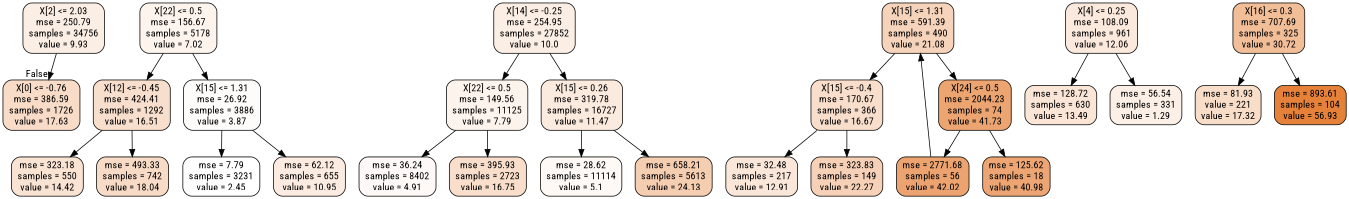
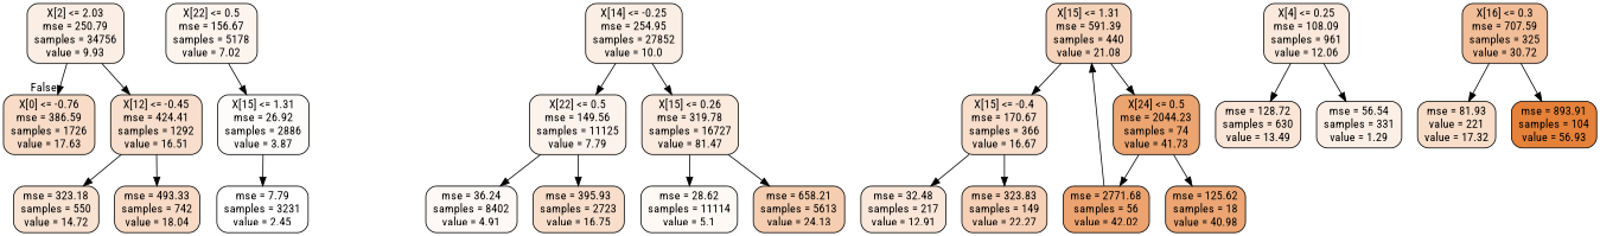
  digraph {
    fontname="Roboto Condensed"
    node [color=black fillcolor="#fbeee4" fontname="Roboto Condensed" shape=box style="filled, rounded"]
    edge [fontname="Roboto Condensed"]
    n1 [label="X[2] <= 2.03\nmse = 250.79\nsamples = 34756\nvalue = 9.93"]
    n2 [fillcolor="#f8dcc8" label="X[0] <= -0.76\nmse = 386.59\nsamples = 1726\nvalue = 17.63"]
    n3 [fillcolor="#fdf4ee" label="X[22] <= 0.5\nmse = 156.67\nsamples = 5178\nvalue = 7.02"]
-   n4 [fillcolor="#fefcfa" label="X[15] <= 1.31\nmse = 26.92\nsamples = 3886\nvalue = 3.87"]
+   n4 [fillcolor="#fefcfa" label="X[15] <= 1.31\nmse = 26.92\nsamples = 2886\nvalue = 3.87"]
    n5 [fillcolor="#f8decc" label="X[12] <= -0.45\nmse = 424.41\nsamples = 1292\nvalue = 16.51"]
    n6 [label="X[14] <= -0.25\nmse = 254.95\nsamples = 27852\nvalue = 10.0"]
    n7 [fillcolor="#fcf3ec" label="X[22] <= 0.5\nmse = 149.56\nsamples = 11125\nvalue = 7.79"]
-   n8 [fillcolor="#fbeade" label="X[15] <= 0.26\nmse = 319.78\nsamples = 16727\nvalue = 11.47"]
+   n8 [fillcolor="#fbeade" label="X[15] <= 0.26\nmse = 319.78\nsamples = 16727\nvalue = 81.47"]
    n9 [fillcolor="#ffffff" label="mse = 7.79\nsamples = 3231\nvalue = 2.45"]
-   n10 [fillcolor="#fbebe0" label="mse = 62.12\nsamples = 655\nvalue = 10.95"]
-   n11 [fillcolor="#f9e3d3" label="mse = 323.18\nsamples = 550\nvalue = 14.42"]
+   n11 [fillcolor="#f9e3d3" label="mse = 323.18\nsamples = 550\nvalue = 14.72"]
    n12 [fillcolor="#f8dbc6" label="mse = 493.33\nsamples = 742\nvalue = 18.04"]
    n13 [fillcolor="#fef9f6" label="mse = 36.24\nsamples = 8402\nvalue = 4.91"]
    n14 [fillcolor="#f8decb" label="mse = 395.93\nsamples = 2723\nvalue = 16.75"]
    n15 [fillcolor="#fef9f5" label="mse = 28.62\nsamples = 11114\nvalue = 5.1"]
    n16 [fillcolor="#f5cdb0" label="mse = 658.21\nsamples = 5613\nvalue = 24.13"]
-   n17 [fillcolor="#f6d4bb" label="X[15] <= 1.31\nmse = 591.39\nsamples = 490\nvalue = 21.08"]
+   n17 [fillcolor="#f6d4bb" label="X[15] <= 1.31\nmse = 591.39\nsamples = 440\nvalue = 21.08"]
    n18 [fillcolor="#f8decb" label="X[15] <= -0.4\nmse = 170.67\nsamples = 366\nvalue = 16.67"]
    n19 [fillcolor="#eca470" label="X[24] <= 0.5\nmse = 2044.23\nsamples = 74\nvalue = 41.73"]
    n20 [fillcolor="#fae7d9" label="mse = 32.48\nsamples = 217\nvalue = 12.91"]
    n21 [fillcolor="#f6d1b7" label="mse = 323.83\nsamples = 149\nvalue = 22.27"]
    n22 [fillcolor="#eca36f" label="mse = 2771.68\nsamples = 56\nvalue = 42.02"]
    n23 [fillcolor="#eda673" label="mse = 125.62\nsamples = 18\nvalue = 40.98"]
    n24 [fillcolor="#fae9dc" label="X[4] <= 0.25\nmse = 108.09\nsamples = 961\nvalue = 12.06"]
    n25 [fillcolor="#fae5d7" label="mse = 128.72\nsamples = 630\nvalue = 13.49"]
    n26 [fillcolor="#fcefe6" label="mse = 56.54\nsamples = 331\nvalue = 1.29"]
-   n27 [fillcolor="#f2be98" label="X[16] <= 0.3\nmse = 707.69\nsamples = 325\nvalue = 30.72"]
+   n27 [fillcolor="#f2be98" label="X[16] <= 0.3\nmse = 707.59\nsamples = 325\nvalue = 30.72"]
    n28 [fillcolor="#f8ddc9" label="mse = 81.93\nvalue = 221\nvalue = 17.32"]
-   n29 [fillcolor="#e58139" label="mse = 893.61\nsamples = 104\nvalue = 56.93"]
+   n29 [fillcolor="#e58139" label="mse = 893.91\nsamples = 104\nvalue = 56.93"]
    n1 -> n2 [headlabel=False labelangle=-45 labeldistance=2.5]
    n3 -> n4
-   n3 -> n5
+   n1 -> n5
    n4 -> n9
-   n4 -> n10
    n5 -> n11
    n5 -> n12
    n6 -> n7
    n6 -> n8
    n7 -> n13
    n7 -> n14
    n8 -> n15
    n8 -> n16
    n17 -> n18
    n17 -> n19
    n18 -> n20
    n18 -> n21
    n19 -> n22
    n19 -> n23
    n22 -> n17
    n24 -> n25
    n24 -> n26
    n27 -> n28
    n27 -> n29
  }
